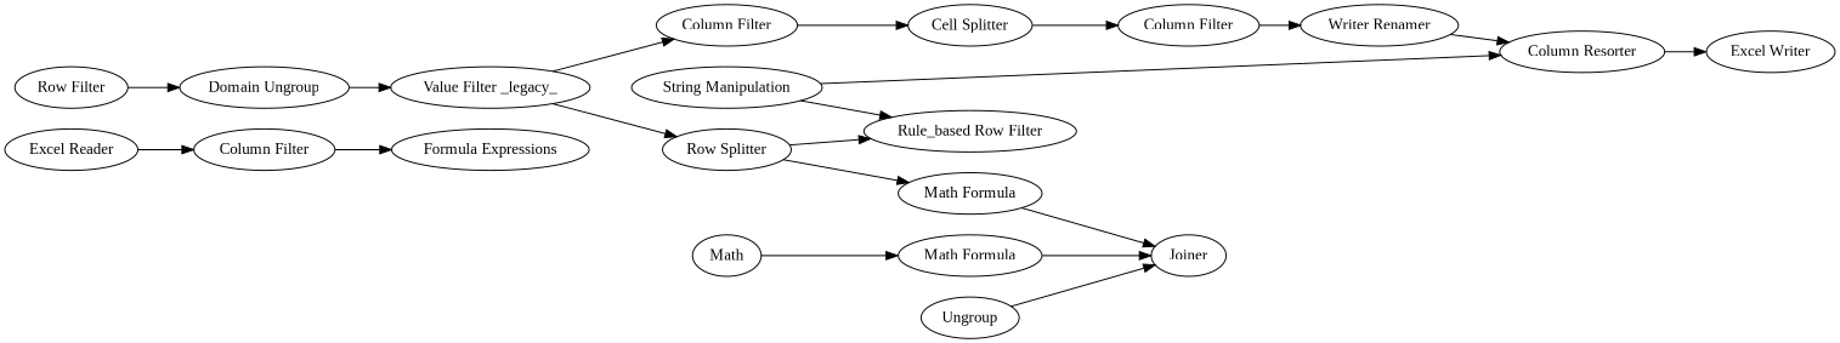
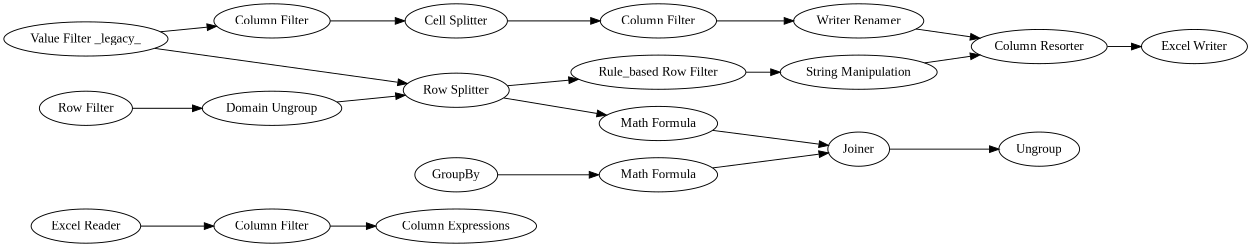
  digraph {
    fontname="Liberation Serif"
    rankdir=LR
    node [fontname="Liberation Serif"]
    edge [fontname="Liberation Serif"]
    n1 [label="Excel Reader"]
    n2 [label="Column Filter"]
-   n3 [label="Formula Expressions"]
+   n3 [label="Column Expressions"]
    n4 [label="Domain Ungroup"]
    n5 [label="Value Filter _legacy_"]
    n6 [label="Column Filter"]
    n7 [label="Row Splitter"]
    n8 [label="Cell Splitter"]
    n9 [label="Column Filter"]
    n10 [label="Writer Renamer"]
    n11 [label="Column Resorter"]
    n12 [label="Excel Writer"]
    n13 [label="Row Filter"]
    n14 [label="Rule_based Row Filter"]
    n15 [label="Math Formula"]
    n16 [label="String Manipulation"]
    n17 [label=Joiner]
    n18 [label="Math Formula"]
    n19 [label=Ungroup]
-   n20 [label=Math]
+   n20 [label=GroupBy]
    n1 -> n2
    n2 -> n3
-   n4 -> n5
+   n4 -> n7
    n5 -> n6
    n5 -> n7
    n6 -> n8
    n7 -> n14
    n7 -> n15
    n8 -> n9
    n9 -> n10
    n10 -> n11
    n11 -> n12
    n13 -> n4
-   n16 -> n14
+   n14 -> n16
    n15 -> n17
    n16 -> n11
-   n19 -> n17
+   n17 -> n19
    n18 -> n17
    n20 -> n18
  }
